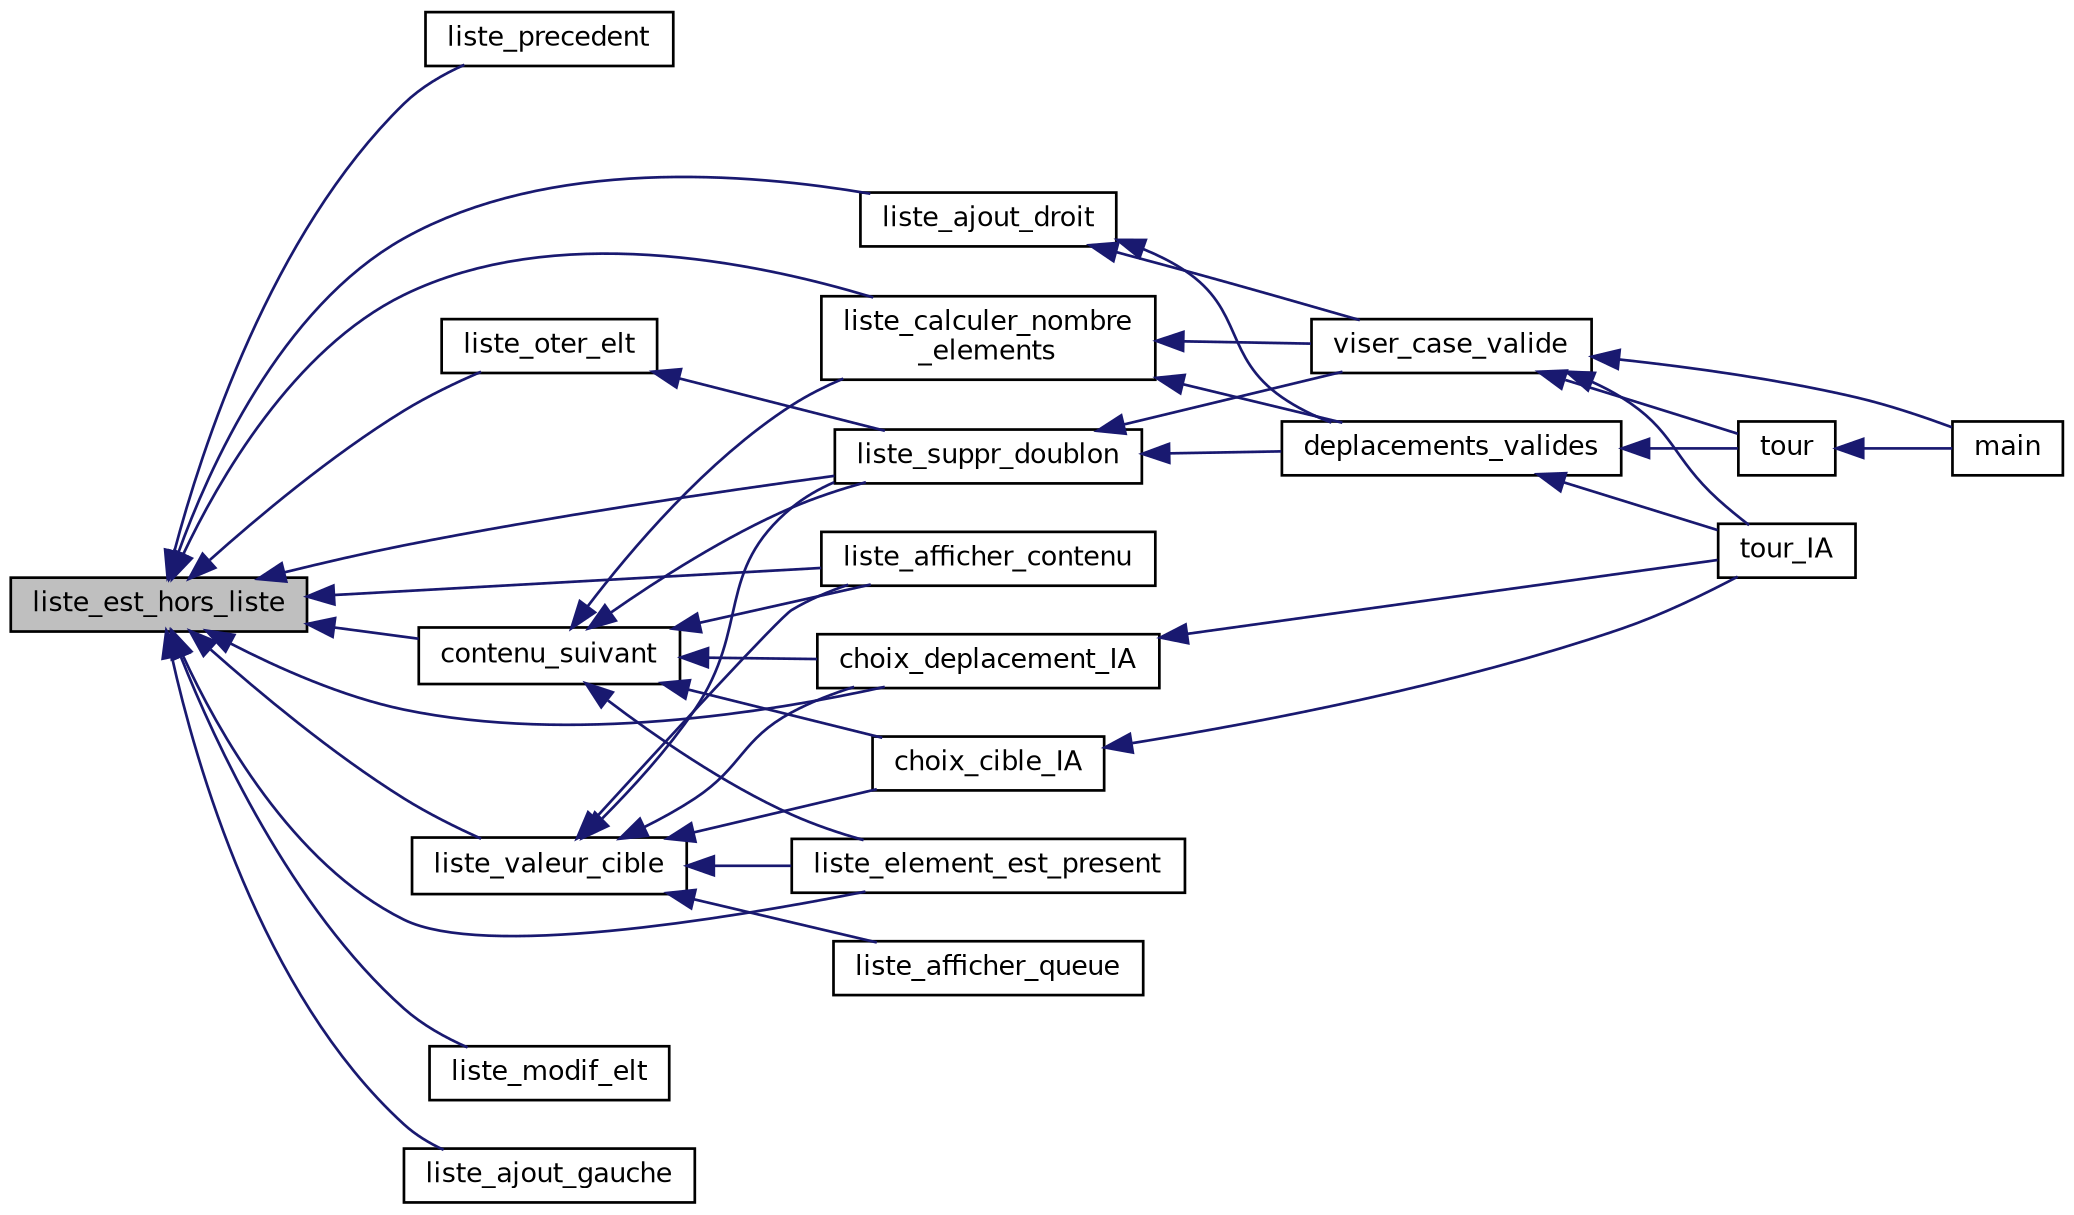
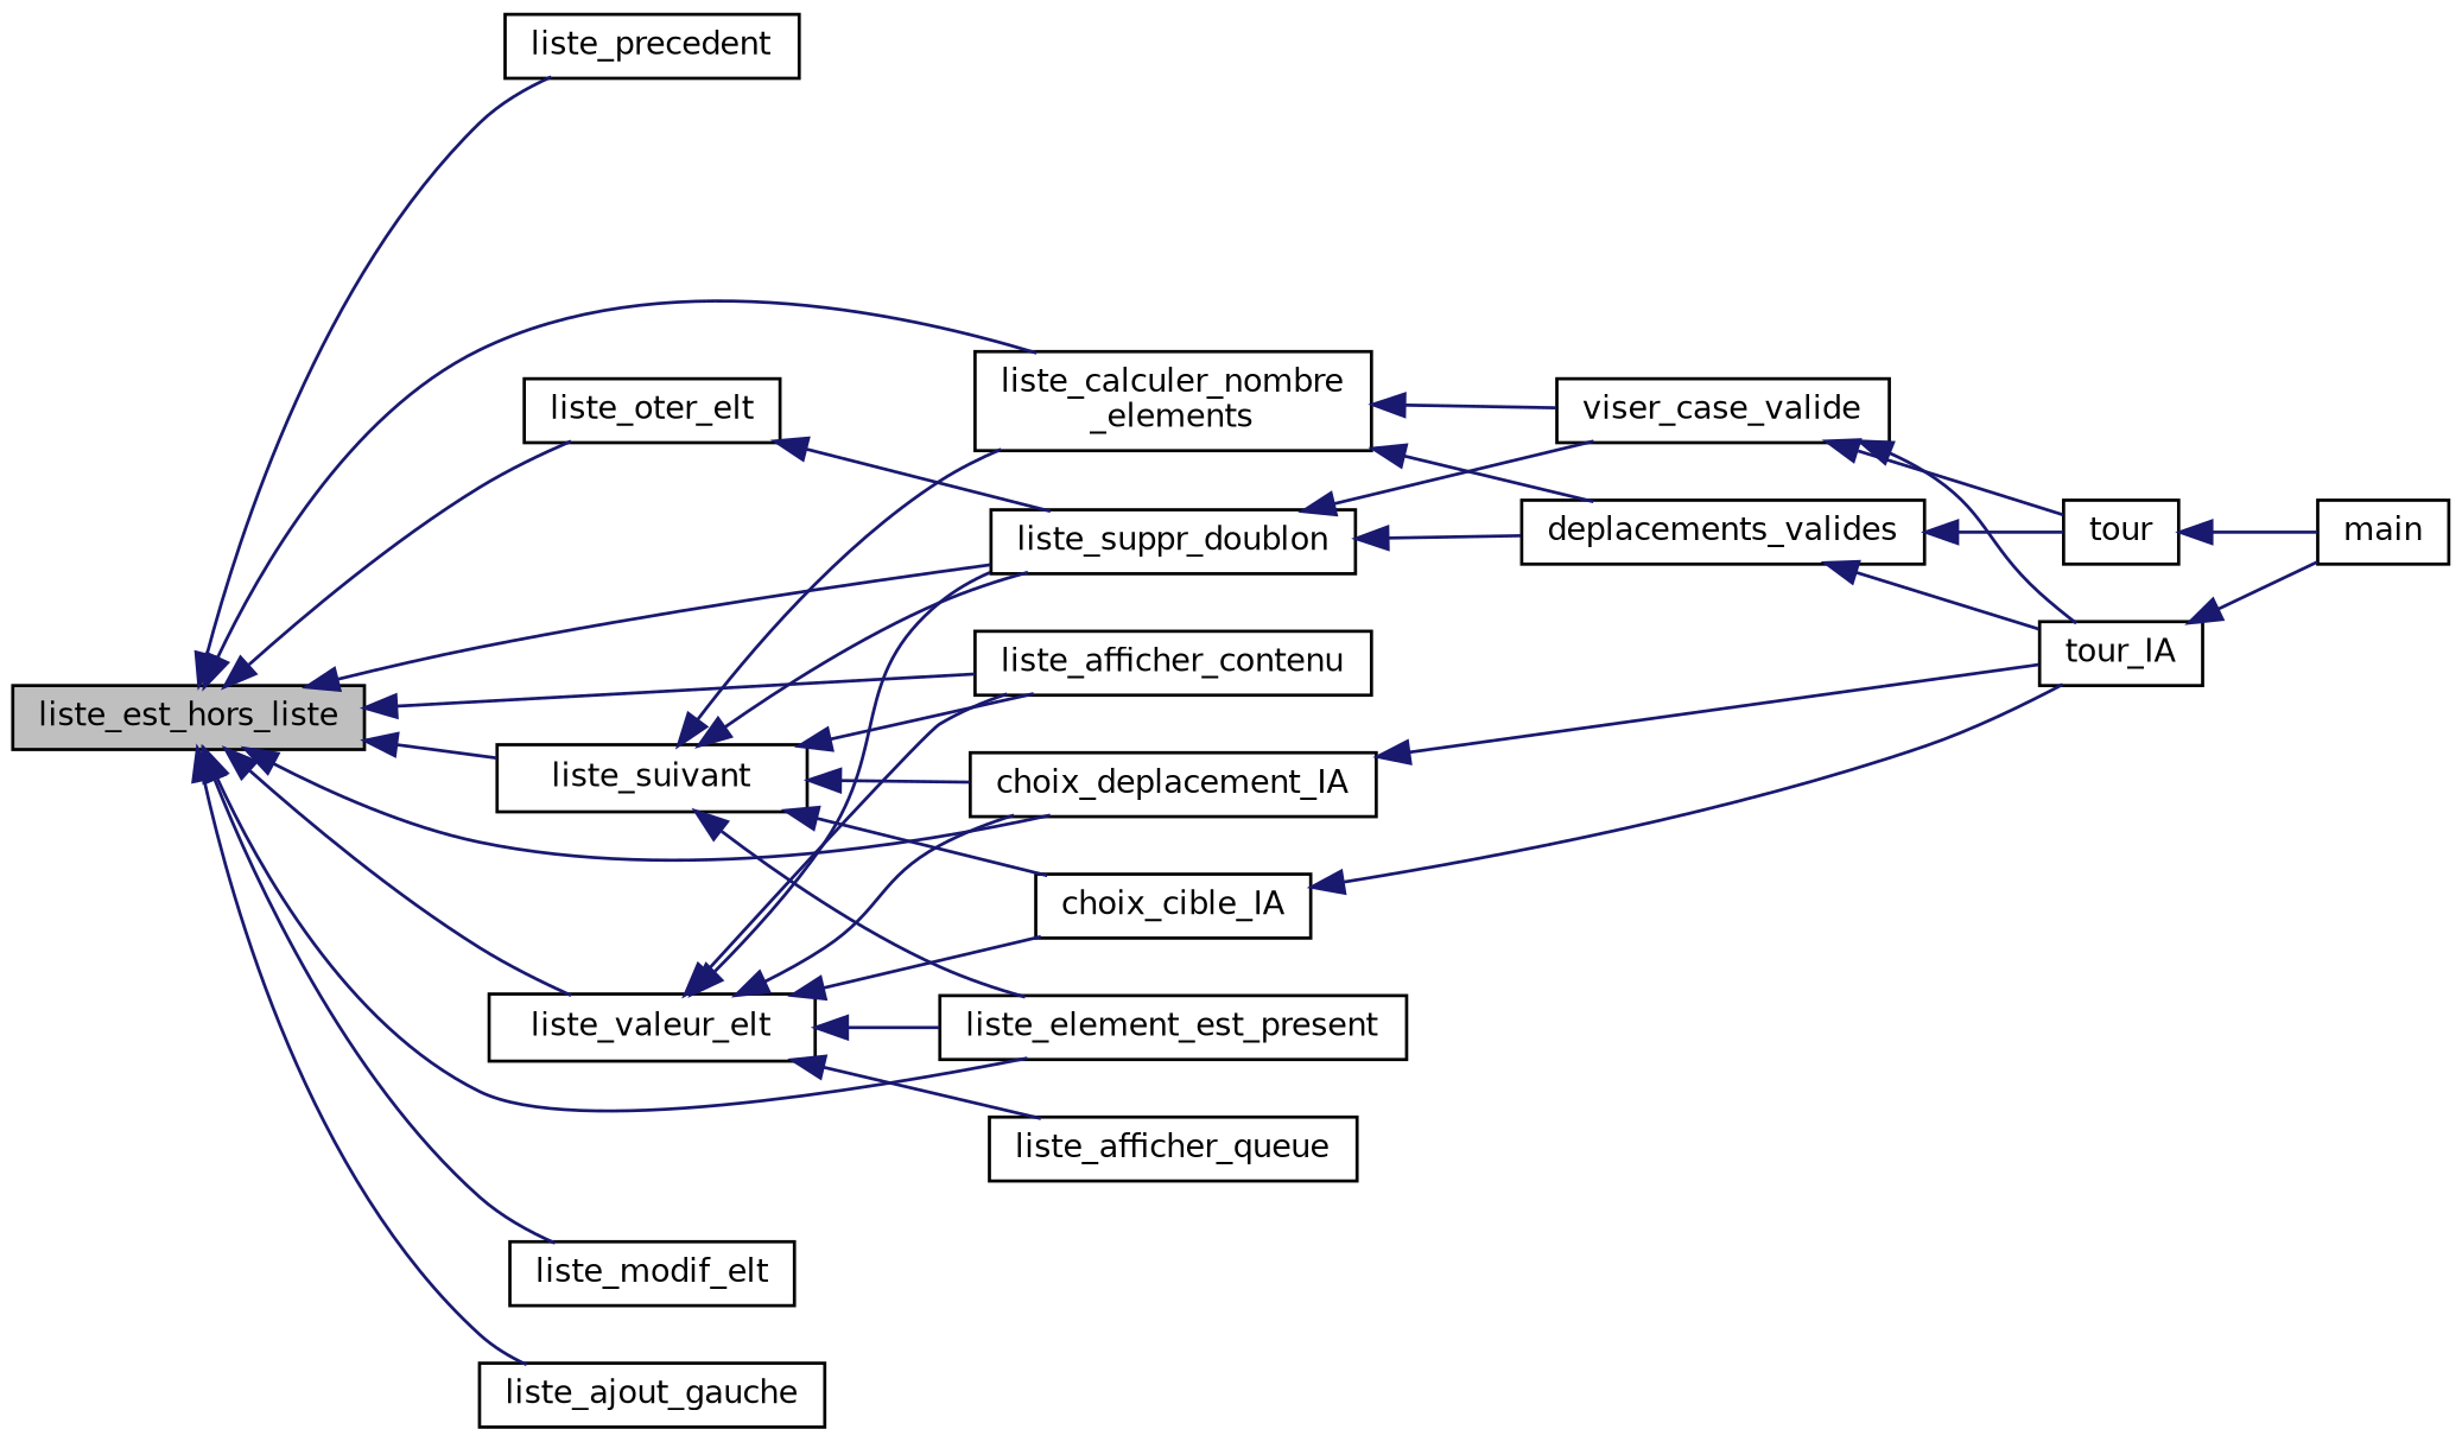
  digraph {
    rankdir=LR
    node [color=black fontname=Helvetica fontsize=10 shape=record]
    edge [color=midnightblue dir=back fontname=Helvetica fontsize=10 labelfontname=Helvetica labelfontsize=10 style=solid]
    n1 [fillcolor=grey75 fontcolor=black height=0.2 label=liste_est_hors_liste style=filled width=0.4]
    n2 [height=0.2 label=liste_precedent width=0.4]
-   n3 [height=0.2 label=contenu_suivant width=0.4]
+   n3 [height=0.2 label=liste_suivant width=0.4]
    n4 [height=0.2 label=liste_afficher_contenu width=0.4]
    n5 [height=0.2 label=liste_suppr_doublon width=0.4]
    n6 [height=0.2 label="liste_calculer_nombre\l_elements" width=0.4]
    n7 [height=0.2 label=liste_element_est_present width=0.4]
    n8 [height=0.2 label=choix_deplacement_IA width=0.4]
-   n9 [height=0.2 label=liste_valeur_cible width=0.4]
+   n9 [height=0.2 label=liste_valeur_elt width=0.4]
    n10 [height=0.2 label=liste_modif_elt width=0.4]
    n11 [height=0.2 label=liste_oter_elt width=0.4]
-   n12 [height=0.2 label=liste_ajout_droit width=0.4]
    n13 [height=0.2 label=liste_ajout_gauche width=0.4]
    n14 [height=0.2 label=choix_cible_IA width=0.4]
    n15 [height=0.2 label=deplacements_valides width=0.4]
    n16 [height=0.2 label=viser_case_valide width=0.4]
    n17 [height=0.2 label=tour_IA width=0.4]
    n18 [height=0.2 label=liste_afficher_queue width=0.4]
    n19 [height=0.2 label=tour width=0.4]
    n20 [height=0.2 label=main width=0.4]
    n1 -> n2
    n1 -> n3
    n1 -> n4
    n1 -> n5
    n1 -> n6
    n1 -> n7
    n1 -> n8
    n1 -> n9
    n1 -> n10
    n1 -> n11
-   n1 -> n12
    n1 -> n13
    n3 -> n4
    n3 -> n5
    n3 -> n6
    n3 -> n7
    n3 -> n8
    n3 -> n14
    n5 -> n15
    n5 -> n16
    n6 -> n15
    n6 -> n16
    n8 -> n17
    n9 -> n4
    n9 -> n5
    n9 -> n7
    n9 -> n8
    n9 -> n14
    n9 -> n18
    n11 -> n5
-   n12 -> n15
-   n12 -> n16
    n14 -> n17
    n15 -> n17
    n15 -> n19
    n16 -> n17
    n16 -> n19
-   n16 -> n20
+   n17 -> n20
    n19 -> n20
  }
